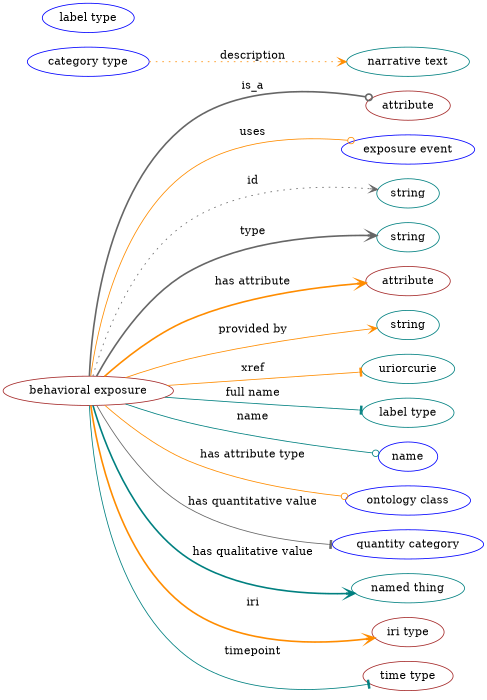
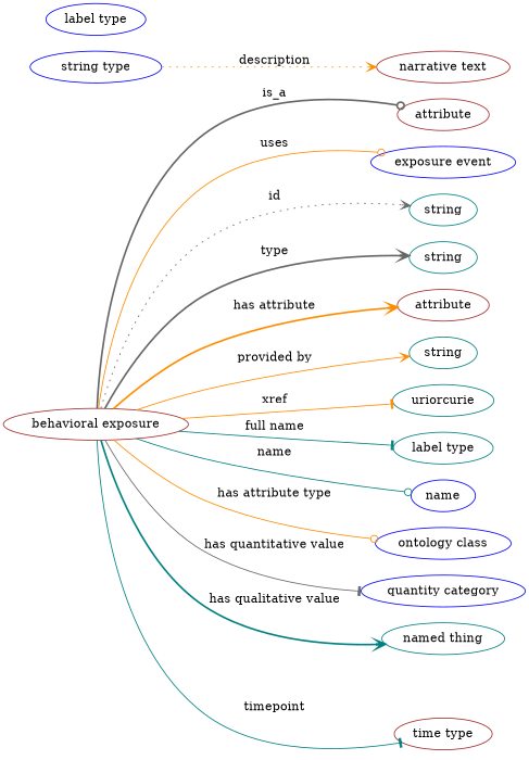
  digraph {
    rankdir=LR
    node [color=teal]
    edge [arrowhead=vee color=darkorange style=solid]
    n1 [color=brown height=0.5 label="behavioral exposure" width=2.9067]
    attribute [color=brown height=0.5 width=1.4443]
    "exposure event" [color=blue height=0.5 width=2.2748]
    n4 [height=0.5 label=string width=1.0652]
    n5 [height=0.5 label=string width=1.0652]
    n6 [color=brown height=0.5 label=attribute width=1.4443]
    n7 [height=0.5 label=string width=1.0652]
    n8 [height=0.5 label=uriorcurie width=1.5887]
    n9 [height=0.5 label="label type" width=1.5707]
    name [color=blue height=0.5 width=1.011]
    n11 [color=blue height=0.5 label="ontology class" width=2.1304]
    n12 [color=blue height=0.5 label="quantity category" width=2.1484]
    n13 [height=0.5 label="named thing" width=1.9318]
-   n14 [color=brown height=0.5 label="iri type" width=1.2277]
    n15 [color=brown height=0.5 label="time type" width=1.5346]
-   n16 [height=0.5 label="narrative text" width=2.0943]
-   n17 [color=blue height=0.5 label="category type" width=2.0762]
+   n16 [color=brown height=0.5 label="narrative text" width=2.0943]
+   n17 [color=blue height=0.5 label="string type" width=2.0762]
    n18 [color=blue height=0.5 label="label type" width=1.5707]
    n1 -> attribute [arrowhead=odot color=gray40 label=is_a style=bold]
    n1 -> "exposure event" [arrowhead=odot label=uses]
    n1 -> n4 [color=gray40 label=id style=dotted]
    n1 -> n5 [color=gray40 label=type style=bold]
    n1 -> n6 [label="has attribute" style=bold]
    n1 -> n7 [label="provided by"]
    n1 -> n8 [arrowhead=tee label=xref]
    n1 -> n9 [arrowhead=tee color=teal label="full name"]
    n1 -> name [arrowhead=odot color=teal label=name]
    n1 -> n11 [arrowhead=odot label="has attribute type"]
    n1 -> n12 [arrowhead=tee color=gray40 label="has quantitative value"]
    n1 -> n13 [color=teal label="has qualitative value" style=bold]
-   n1 -> n14 [label=iri style=bold]
    n1 -> n15 [arrowhead=tee color=teal label=timepoint]
    n17 -> n16 [label=description style=dotted]
  }
